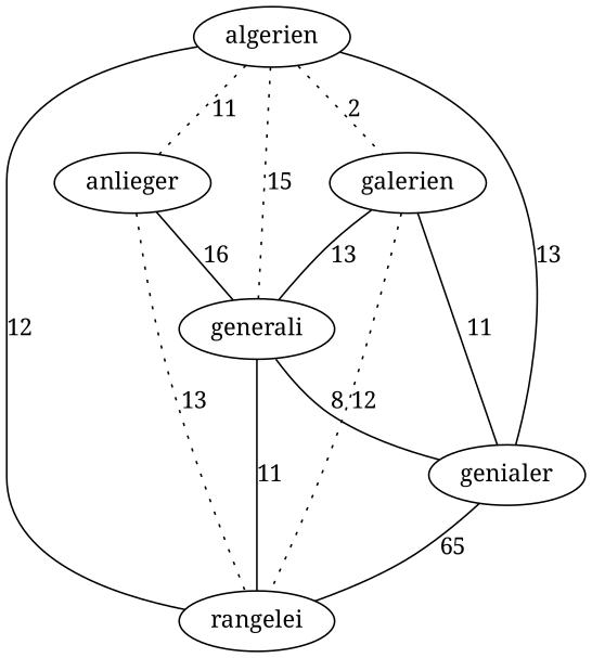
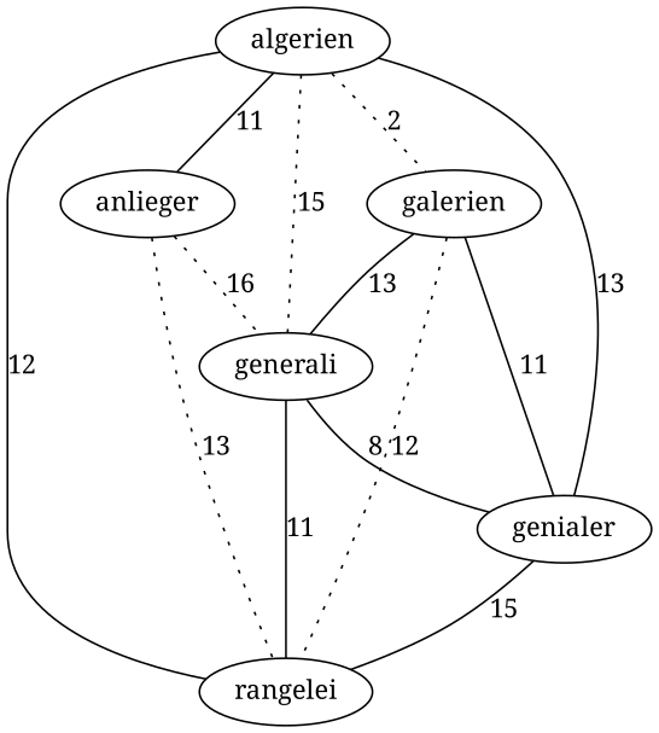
  graph {
    fontname="Noto Serif"
    node [fontname="Noto Serif"]
    edge [fontname="Noto Serif" style=solid]
    algerien
    anlieger
    galerien
    generali
    genialer
    rangelei
-   algerien -- anlieger [label=11 style=dotted]
+   algerien -- anlieger [label=11]
    algerien -- galerien [label=2 style=dotted]
    algerien -- generali [label=15 style=dotted]
    algerien -- genialer [label=13]
    algerien -- rangelei [label=12]
-   anlieger -- generali [label=16]
+   anlieger -- generali [label=16 style=dotted]
    anlieger -- rangelei [label=13 style=dotted]
    galerien -- generali [label=13]
    galerien -- genialer [label=11]
    galerien -- rangelei [label=12 style=dotted]
    generali -- genialer [label=8]
    generali -- rangelei [label=11]
-   genialer -- rangelei [label=65]
+   genialer -- rangelei [label=15]
  }
